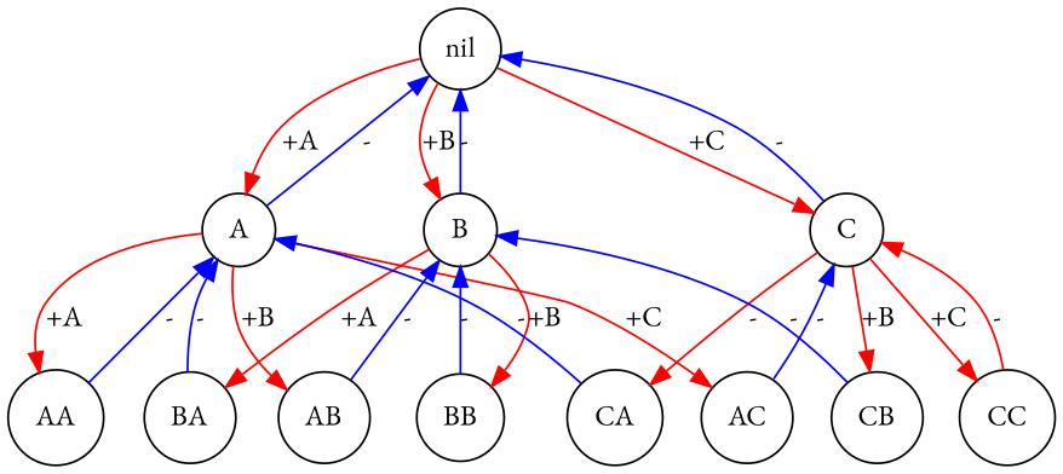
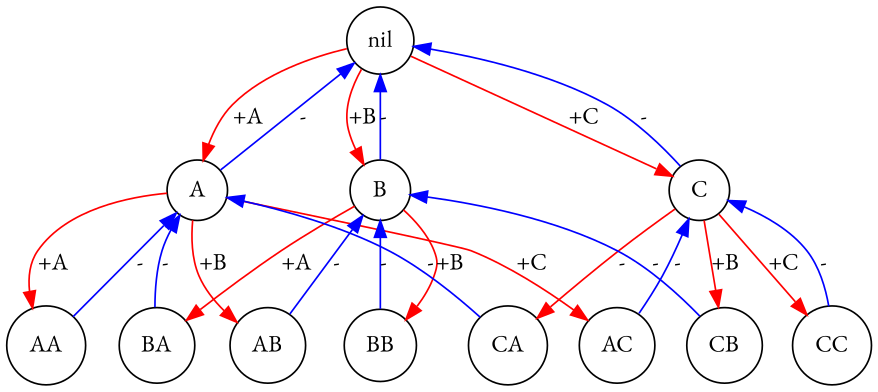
  digraph {
    fontname="EB Garamond"
    node [fontname="EB Garamond" shape=circle]
    edge [color=red fontname="EB Garamond"]
    nil
    A
    B
    C
    AA
    AB
    AC
    BA
    BB
    CA
    CB
    CC
    subgraph sub_1 {
      rank=same
      nil
    }
    subgraph sub_2 {
      rank=same
      A
      B
      C
    }
    subgraph sub_3 {
      rank=same
      AA
      AB
      AC
      BA
      BB
      CA
      CB
      CC
    }
    nil -> A [label="+A"]
    nil -> B [label="+B"]
    nil -> C [label="+C"]
    A -> nil [color=blue label="-"]
    A -> AA [label="+A"]
    A -> AB [label="+B"]
    A -> AC [label="+C"]
    B -> nil [color=blue label="-"]
    B -> BA [label="+A"]
    B -> BB [label="+B"]
    C -> nil [color=blue label="-"]
    C -> CA [label="-"]
    C -> CB [label="+B"]
    C -> CC [label="+C"]
    AA -> A [color=blue label="-"]
    AB -> B [color=blue label="-"]
    AC -> C [color=blue label="-"]
    BA -> A [color=blue label="-"]
    BB -> B [color=blue label="-"]
    CA -> A [color=blue label="-"]
    CB -> B [color=blue label="-"]
-   CC -> C [label="-"]
+   CC -> C [color=blue label="-"]
  }
